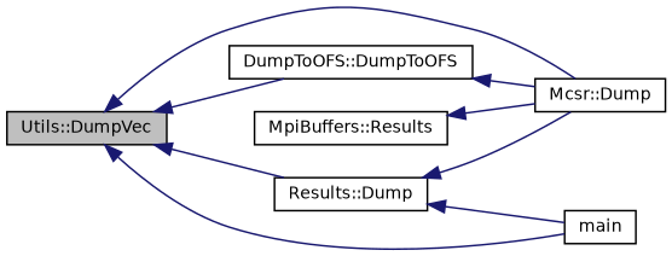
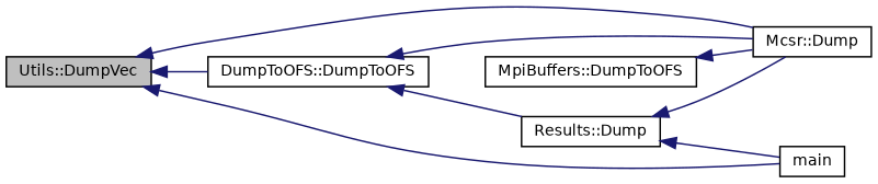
  digraph {
    rankdir=LR
    node [color=black fillcolor=white fontname=Helvetica fontsize=10 shape=record style=filled]
    edge [color=midnightblue dir=back fontname=Helvetica fontsize=10 labelfontname=Helvetica labelfontsize=10 style=solid]
    n1 [fillcolor=grey75 fontcolor=black height=0.2 label="Utils::DumpVec" width=0.4]
    n2 [height=0.2 label="Mcsr::Dump" width=0.4]
    n3 [height=0.2 label="DumpToOFS::DumpToOFS" width=0.4]
    n4 [height=0.2 label="Results::Dump" width=0.4]
    n5 [height=0.2 label=main width=0.4]
-   n6 [height=0.2 label="MpiBuffers::Results" width=0.4]
+   n6 [height=0.2 label="MpiBuffers::DumpToOFS" width=0.4]
    n1 -> n2
    n1 -> n3
-   n1 -> n4
+   n3 -> n4
    n1 -> n5
    n3 -> n2
    n4 -> n2
    n4 -> n5
    n6 -> n2
  }
